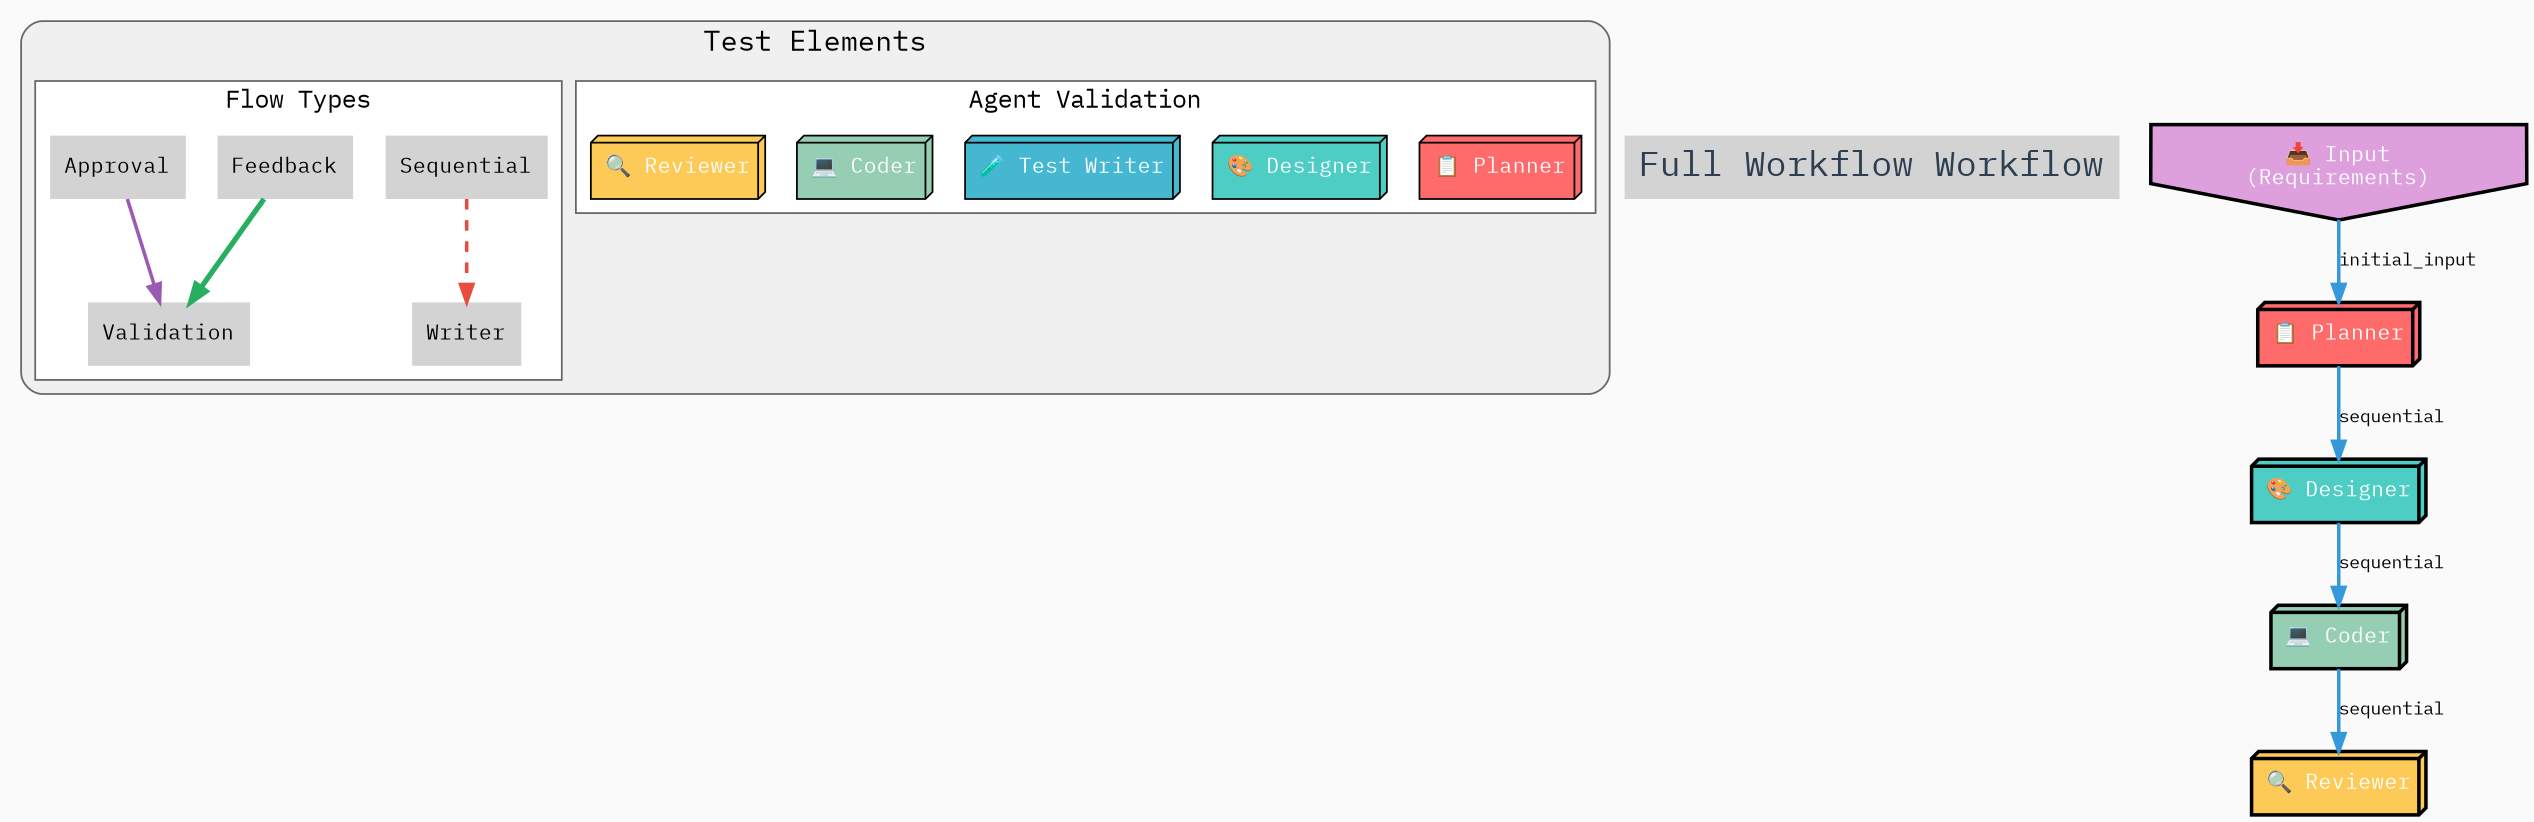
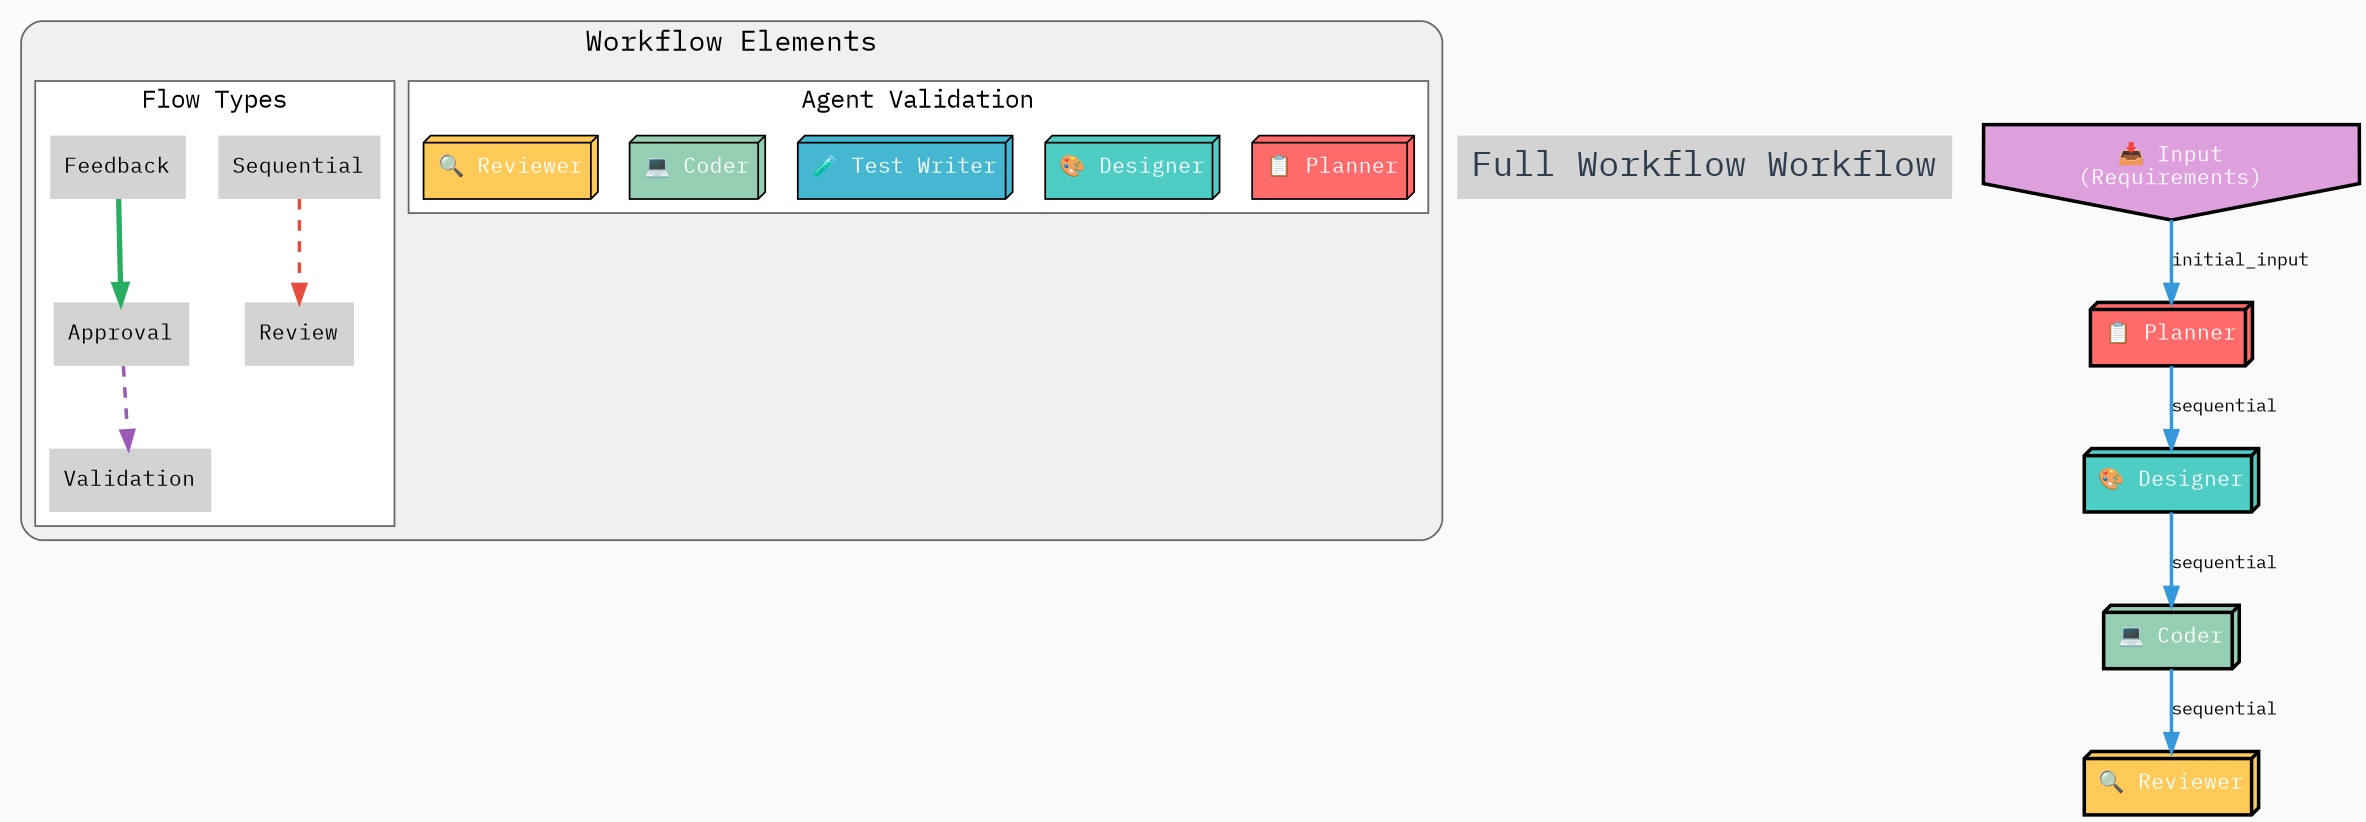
  digraph {
    bgcolor="#FAFAFA"
    fontname="IBM Plex Mono"
    rankdir=TB
    node [fontname="IBM Plex Mono" fontsize=12 shape=box3d style=filled fontcolor=white]
    edge [color="#3498DB" fontname="IBM Plex Mono" fontsize=10 penwidth=2 style=solid arrowsize=1]
    n1 [label=Sequential shape=plaintext fontcolor=""]
-   n2 [label=Writer shape=plaintext fontcolor=""]
+   n2 [label=Review shape=plaintext fontcolor=""]
    n3 [label=Feedback shape=plaintext fontcolor=""]
    n4 [label=Approval shape=plaintext fontcolor=""]
    n5 [label=Validation shape=plaintext fontcolor=""]
    n6 [fillcolor="#FF6B6B" label="📋 Planner"]
    n7 [fillcolor="#4ECDC4" label="🎨 Designer"]
    n8 [fillcolor="#45B7D1" label="🧪 Test Writer"]
    n9 [fillcolor="#96CEB4" label="💻 Coder"]
    n10 [fillcolor="#FECA57" label="🔍 Reviewer"]
    n11 [fontcolor="#2C3E50" fontsize=20 label="Full Workflow Workflow" shape=plaintext]
    n12 [fillcolor="#DDA0DD" label="📥 Input\n(Requirements)" penwidth=2 shape=invhouse]
    n13 [fillcolor="#FF6B6B" label="📋 Planner" penwidth=2]
    n14 [fillcolor="#4ECDC4" label="🎨 Designer" penwidth=2]
    n15 [fillcolor="#96CEB4" label="💻 Coder" penwidth=2]
    n16 [fillcolor="#FECA57" label="🔍 Reviewer" penwidth=2]
    subgraph cluster_1 {
      color="#666666"
      fillcolor="#F0F0F0"
      fontsize=16
-     label="Test Elements"
+     label="Workflow Elements"
      style="filled,rounded"
      subgraph cluster_2 {
        color="#666666"
        fillcolor=white
        fontsize=14
        label="Flow Types"
        style=filled
        n1
        n2
        n3
        n4
        n5
      }
      subgraph cluster_3 {
        color="#666666"
        fillcolor=white
        fontsize=14
        label="Agent Validation"
        style=filled
        n6
        n7
        n8
        n9
        n10
      }
    }
    n1 -> n2 [color="#E74C3C" style=dashed arrowsize=""]
-   n3 -> n5 [color="#27AE60" penwidth=3 style=bold arrowsize=""]
-   n4 -> n5 [color="#9B59B6" arrowsize=""]
+   n3 -> n4 [color="#27AE60" penwidth=3 style=bold arrowsize=""]
+   n4 -> n5 [color="#9B59B6" style=dashed arrowsize=""]
    n12 -> n13 [label=initial_input]
    n13 -> n14 [label=sequential]
    n14 -> n15 [label=sequential]
    n15 -> n16 [label=sequential]
  }
